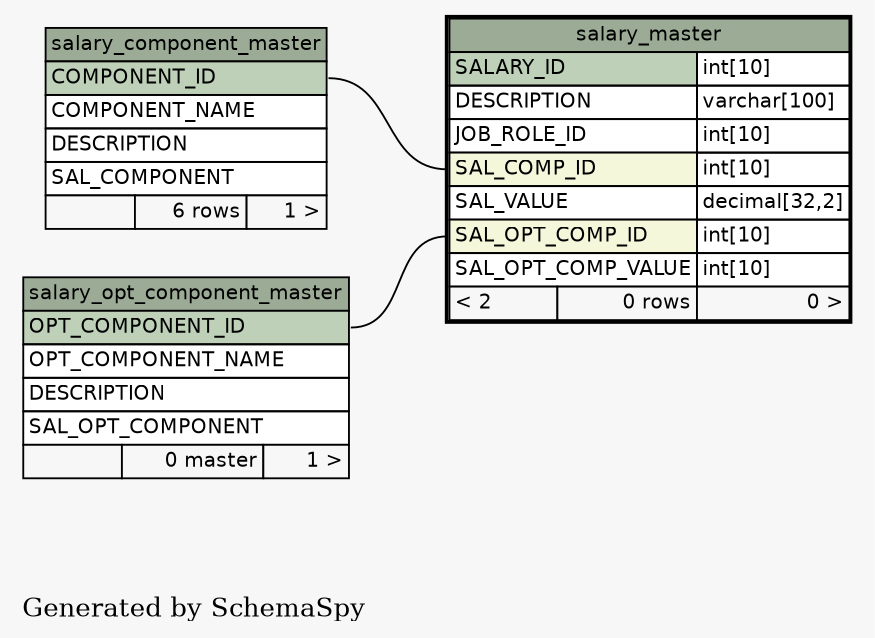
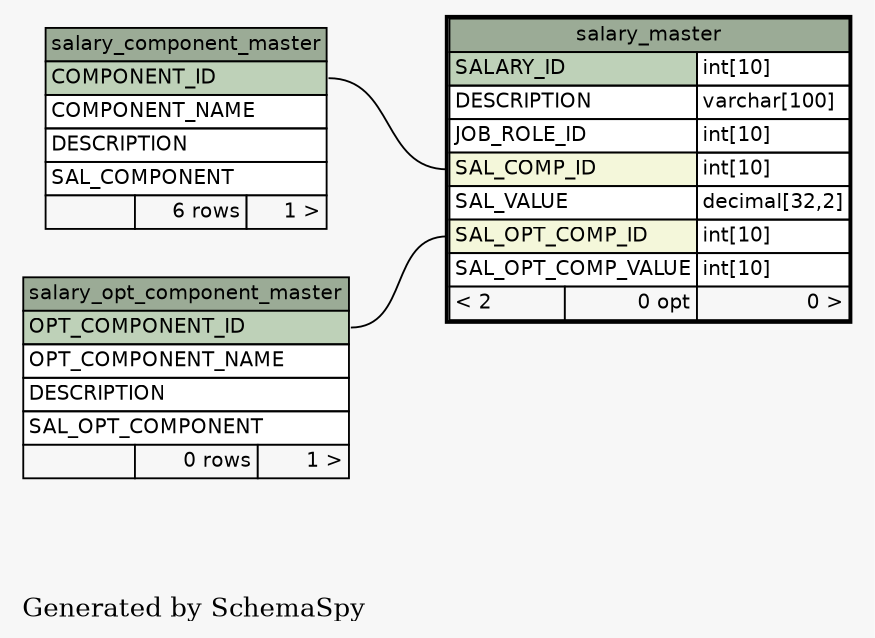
  digraph {
    bgcolor="#f7f7f7"
    label="\nGenerated by SchemaSpy"
    labeljust=l
    rankdir=RL
    node [fontname=Helvetica fontsize=11 shape=plaintext]
    edge [arrowhead=none arrowsize=0.8 arrowtail=crowodot]
-   n1 [label=<     <TABLE BORDER="2" CELLBORDER="1" CELLSPACING="0" BGCOLOR="#ffffff">       <TR><TD PORT="salary_master.heading" COLSPAN="3" BGCOLOR="#9bab96" ALIGN="CENTER">salary_master</TD></TR>       <TR><TD PORT="SALARY_ID" COLSPAN="2" BGCOLOR="#bed1b8" ALIGN="LEFT">SALARY_ID</TD><TD PORT="SALARY_ID.type" ALIGN="LEFT">int[10]</TD></TR>       <TR><TD PORT="DESCRIPTION" COLSPAN="2" ALIGN="LEFT">DESCRIPTION</TD><TD PORT="DESCRIPTION.type" ALIGN="LEFT">varchar[100]</TD></TR>       <TR><TD PORT="JOB_ROLE_ID" COLSPAN="2" ALIGN="LEFT">JOB_ROLE_ID</TD><TD PORT="JOB_ROLE_ID.type" ALIGN="LEFT">int[10]</TD></TR>       <TR><TD PORT="SAL_COMP_ID" COLSPAN="2" BGCOLOR="#f4f7da" ALIGN="LEFT">SAL_COMP_ID</TD><TD PORT="SAL_COMP_ID.type" ALIGN="LEFT">int[10]</TD></TR>       <TR><TD PORT="SAL_VALUE" COLSPAN="2" ALIGN="LEFT">SAL_VALUE</TD><TD PORT="SAL_VALUE.type" ALIGN="LEFT">decimal[32,2]</TD></TR>       <TR><TD PORT="SAL_OPT_COMP_ID" COLSPAN="2" BGCOLOR="#f4f7da" ALIGN="LEFT">SAL_OPT_COMP_ID</TD><TD PORT="SAL_OPT_COMP_ID.type" ALIGN="LEFT">int[10]</TD></TR>       <TR><TD PORT="SAL_OPT_COMP_VALUE" COLSPAN="2" ALIGN="LEFT">SAL_OPT_COMP_VALUE</TD><TD PORT="SAL_OPT_COMP_VALUE.type" ALIGN="LEFT">int[10]</TD></TR>       <TR><TD ALIGN="LEFT" BGCOLOR="#f7f7f7">&lt; 2</TD><TD ALIGN="RIGHT" BGCOLOR="#f7f7f7">0 rows</TD><TD ALIGN="RIGHT" BGCOLOR="#f7f7f7">0 &gt;</TD></TR>     </TABLE>>]
+   n1 [label=<     <TABLE BORDER="2" CELLBORDER="1" CELLSPACING="0" BGCOLOR="#ffffff">       <TR><TD PORT="salary_master.heading" COLSPAN="3" BGCOLOR="#9bab96" ALIGN="CENTER">salary_master</TD></TR>       <TR><TD PORT="SALARY_ID" COLSPAN="2" BGCOLOR="#bed1b8" ALIGN="LEFT">SALARY_ID</TD><TD PORT="SALARY_ID.type" ALIGN="LEFT">int[10]</TD></TR>       <TR><TD PORT="DESCRIPTION" COLSPAN="2" ALIGN="LEFT">DESCRIPTION</TD><TD PORT="DESCRIPTION.type" ALIGN="LEFT">varchar[100]</TD></TR>       <TR><TD PORT="JOB_ROLE_ID" COLSPAN="2" ALIGN="LEFT">JOB_ROLE_ID</TD><TD PORT="JOB_ROLE_ID.type" ALIGN="LEFT">int[10]</TD></TR>       <TR><TD PORT="SAL_COMP_ID" COLSPAN="2" BGCOLOR="#f4f7da" ALIGN="LEFT">SAL_COMP_ID</TD><TD PORT="SAL_COMP_ID.type" ALIGN="LEFT">int[10]</TD></TR>       <TR><TD PORT="SAL_VALUE" COLSPAN="2" ALIGN="LEFT">SAL_VALUE</TD><TD PORT="SAL_VALUE.type" ALIGN="LEFT">decimal[32,2]</TD></TR>       <TR><TD PORT="SAL_OPT_COMP_ID" COLSPAN="2" BGCOLOR="#f4f7da" ALIGN="LEFT">SAL_OPT_COMP_ID</TD><TD PORT="SAL_OPT_COMP_ID.type" ALIGN="LEFT">int[10]</TD></TR>       <TR><TD PORT="SAL_OPT_COMP_VALUE" COLSPAN="2" ALIGN="LEFT">SAL_OPT_COMP_VALUE</TD><TD PORT="SAL_OPT_COMP_VALUE.type" ALIGN="LEFT">int[10]</TD></TR>       <TR><TD ALIGN="LEFT" BGCOLOR="#f7f7f7">&lt; 2</TD><TD ALIGN="RIGHT" BGCOLOR="#f7f7f7">0 opt</TD><TD ALIGN="RIGHT" BGCOLOR="#f7f7f7">0 &gt;</TD></TR>     </TABLE>>]
    n2 [label=<     <TABLE BORDER="0" CELLBORDER="1" CELLSPACING="0" BGCOLOR="#ffffff">       <TR><TD PORT="salary_component_master.heading" COLSPAN="3" BGCOLOR="#9bab96" ALIGN="CENTER">salary_component_master</TD></TR>       <TR><TD PORT="COMPONENT_ID" COLSPAN="3" BGCOLOR="#bed1b8" ALIGN="LEFT">COMPONENT_ID</TD></TR>       <TR><TD PORT="COMPONENT_NAME" COLSPAN="3" ALIGN="LEFT">COMPONENT_NAME</TD></TR>       <TR><TD PORT="DESCRIPTION" COLSPAN="3" ALIGN="LEFT">DESCRIPTION</TD></TR>       <TR><TD PORT="SAL_COMPONENT" COLSPAN="3" ALIGN="LEFT">SAL_COMPONENT</TD></TR>       <TR><TD ALIGN="LEFT" BGCOLOR="#f7f7f7">  </TD><TD ALIGN="RIGHT" BGCOLOR="#f7f7f7">6 rows</TD><TD ALIGN="RIGHT" BGCOLOR="#f7f7f7">1 &gt;</TD></TR>     </TABLE>>]
-   n3 [label=<     <TABLE BORDER="0" CELLBORDER="1" CELLSPACING="0" BGCOLOR="#ffffff">       <TR><TD PORT="salary_opt_component_master.heading" COLSPAN="3" BGCOLOR="#9bab96" ALIGN="CENTER">salary_opt_component_master</TD></TR>       <TR><TD PORT="OPT_COMPONENT_ID" COLSPAN="3" BGCOLOR="#bed1b8" ALIGN="LEFT">OPT_COMPONENT_ID</TD></TR>       <TR><TD PORT="OPT_COMPONENT_NAME" COLSPAN="3" ALIGN="LEFT">OPT_COMPONENT_NAME</TD></TR>       <TR><TD PORT="DESCRIPTION" COLSPAN="3" ALIGN="LEFT">DESCRIPTION</TD></TR>       <TR><TD PORT="SAL_OPT_COMPONENT" COLSPAN="3" ALIGN="LEFT">SAL_OPT_COMPONENT</TD></TR>       <TR><TD ALIGN="LEFT" BGCOLOR="#f7f7f7">  </TD><TD ALIGN="RIGHT" BGCOLOR="#f7f7f7">0 master</TD><TD ALIGN="RIGHT" BGCOLOR="#f7f7f7">1 &gt;</TD></TR>     </TABLE>>]
+   n3 [label=<     <TABLE BORDER="0" CELLBORDER="1" CELLSPACING="0" BGCOLOR="#ffffff">       <TR><TD PORT="salary_opt_component_master.heading" COLSPAN="3" BGCOLOR="#9bab96" ALIGN="CENTER">salary_opt_component_master</TD></TR>       <TR><TD PORT="OPT_COMPONENT_ID" COLSPAN="3" BGCOLOR="#bed1b8" ALIGN="LEFT">OPT_COMPONENT_ID</TD></TR>       <TR><TD PORT="OPT_COMPONENT_NAME" COLSPAN="3" ALIGN="LEFT">OPT_COMPONENT_NAME</TD></TR>       <TR><TD PORT="DESCRIPTION" COLSPAN="3" ALIGN="LEFT">DESCRIPTION</TD></TR>       <TR><TD PORT="SAL_OPT_COMPONENT" COLSPAN="3" ALIGN="LEFT">SAL_OPT_COMPONENT</TD></TR>       <TR><TD ALIGN="LEFT" BGCOLOR="#f7f7f7">  </TD><TD ALIGN="RIGHT" BGCOLOR="#f7f7f7">0 rows</TD><TD ALIGN="RIGHT" BGCOLOR="#f7f7f7">1 &gt;</TD></TR>     </TABLE>>]
    n1 -> n2 [headport="COMPONENT_ID:e" tailport="SAL_COMP_ID:w"]
    n1 -> n3 [headport="OPT_COMPONENT_ID:e" tailport="SAL_OPT_COMP_ID:w"]
  }
